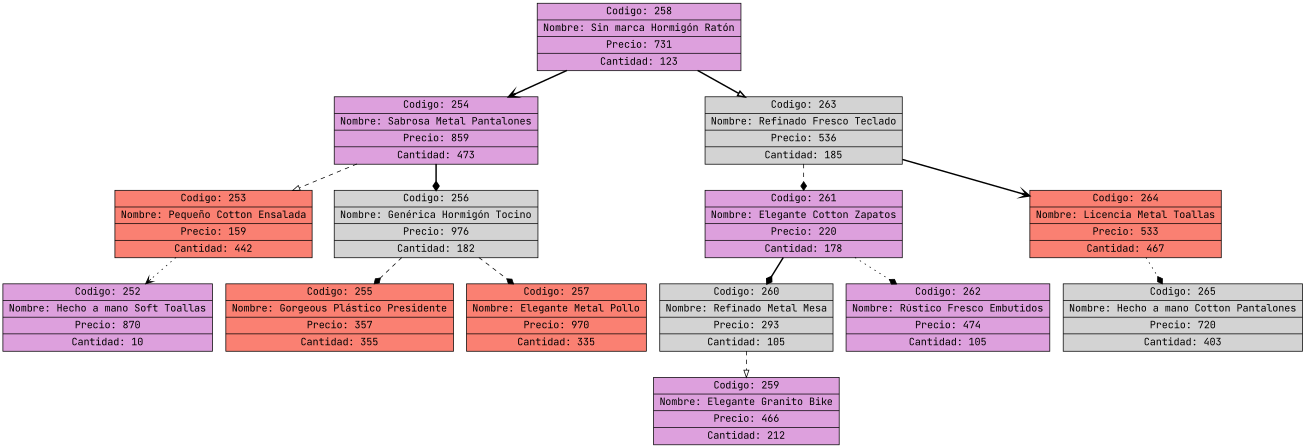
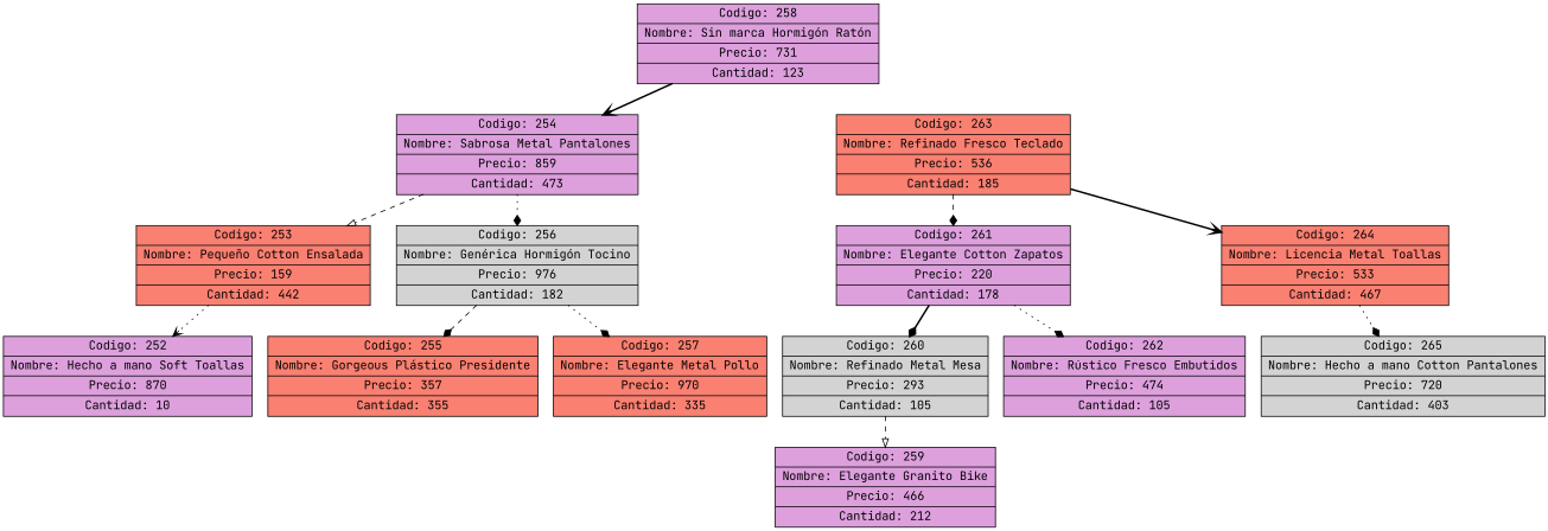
  digraph {
    concentrate=true
    fontname="JetBrains Mono"
    rankdir=UD
    node [fillcolor=plum fontname="JetBrains Mono" shape=record style=filled]
    edge [arrowhead=diamond fontname="JetBrains Mono" style=dashed]
    n1 [label="{Codigo: 258|Nombre: Sin marca Hormigón Ratón|Precio: 731|Cantidad: 123}"]
    n2 [label="{Codigo: 254|Nombre: Sabrosa Metal Pantalones|Precio: 859|Cantidad: 473}"]
-   n3 [fillcolor=lightgrey label="{Codigo: 263|Nombre: Refinado Fresco Teclado|Precio: 536|Cantidad: 185}"]
+   n3 [fillcolor=salmon label="{Codigo: 263|Nombre: Refinado Fresco Teclado|Precio: 536|Cantidad: 185}"]
    n4 [fillcolor=salmon label="{Codigo: 253|Nombre: Pequeño Cotton Ensalada|Precio: 159|Cantidad: 442}"]
    n5 [fillcolor=lightgrey label="{Codigo: 256|Nombre: Genérica Hormigón Tocino|Precio: 976|Cantidad: 182}"]
    n6 [label="{Codigo: 261|Nombre: Elegante Cotton Zapatos|Precio: 220|Cantidad: 178}"]
    n7 [fillcolor=salmon label="{Codigo: 264|Nombre: Licencia Metal Toallas|Precio: 533|Cantidad: 467}"]
    n8 [label="{Codigo: 252|Nombre: Hecho a mano Soft Toallas|Precio: 870|Cantidad: 10}"]
    n9 [fillcolor=salmon label="{Codigo: 255|Nombre: Gorgeous Plástico Presidente|Precio: 357|Cantidad: 355}"]
    n10 [fillcolor=salmon label="{Codigo: 257|Nombre: Elegante Metal Pollo|Precio: 970|Cantidad: 335}"]
    n11 [fillcolor=lightgrey label="{Codigo: 260|Nombre: Refinado Metal Mesa|Precio: 293|Cantidad: 105}"]
    n12 [label="{Codigo: 262|Nombre: Rústico Fresco Embutidos|Precio: 474|Cantidad: 105}"]
    n13 [fillcolor=lightgrey label="{Codigo: 265|Nombre: Hecho a mano Cotton Pantalones|Precio: 720|Cantidad: 403}"]
    n14 [label="{Codigo: 259|Nombre: Elegante Granito Bike|Precio: 466|Cantidad: 212}"]
    n1 -> n2 [arrowhead=vee style=bold]
-   n1 -> n3 [arrowhead=onormal style=bold]
    n2 -> n4 [arrowhead=onormal]
-   n2 -> n5 [style=bold]
+   n2 -> n5 [style=dotted]
    n3 -> n6
    n3 -> n7 [arrowhead=vee style=bold]
    n4 -> n8 [arrowhead=vee style=dotted]
    n5 -> n9
-   n5 -> n10
+   n5 -> n10 [style=dotted]
    n6 -> n11 [style=bold]
    n6 -> n12 [style=dotted]
    n7 -> n13 [style=dotted]
    n11 -> n14 [arrowhead=onormal]
  }
